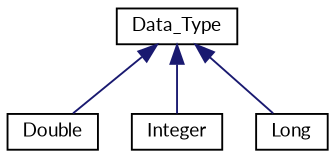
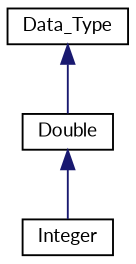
  digraph {
    fontname=Lato
    rankdir=TB
    node [color=black fillcolor=white fontname=Lato fontsize=10 shape=record style=filled]
    edge [color=midnightblue dir=back fontname=Lato fontsize=10 labelfontname=Helvetica labelfontsize=10 style=solid]
    n1 [height=0.2 label=Data_Type width=0.4]
    n2 [height=0.2 label=Double width=0.4]
    n3 [height=0.2 label=Integer width=0.4]
-   n4 [height=0.2 label=Long width=0.4]
    n1 -> n2
-   n1 -> n3
-   n1 -> n4
+   n2 -> n3
  }
